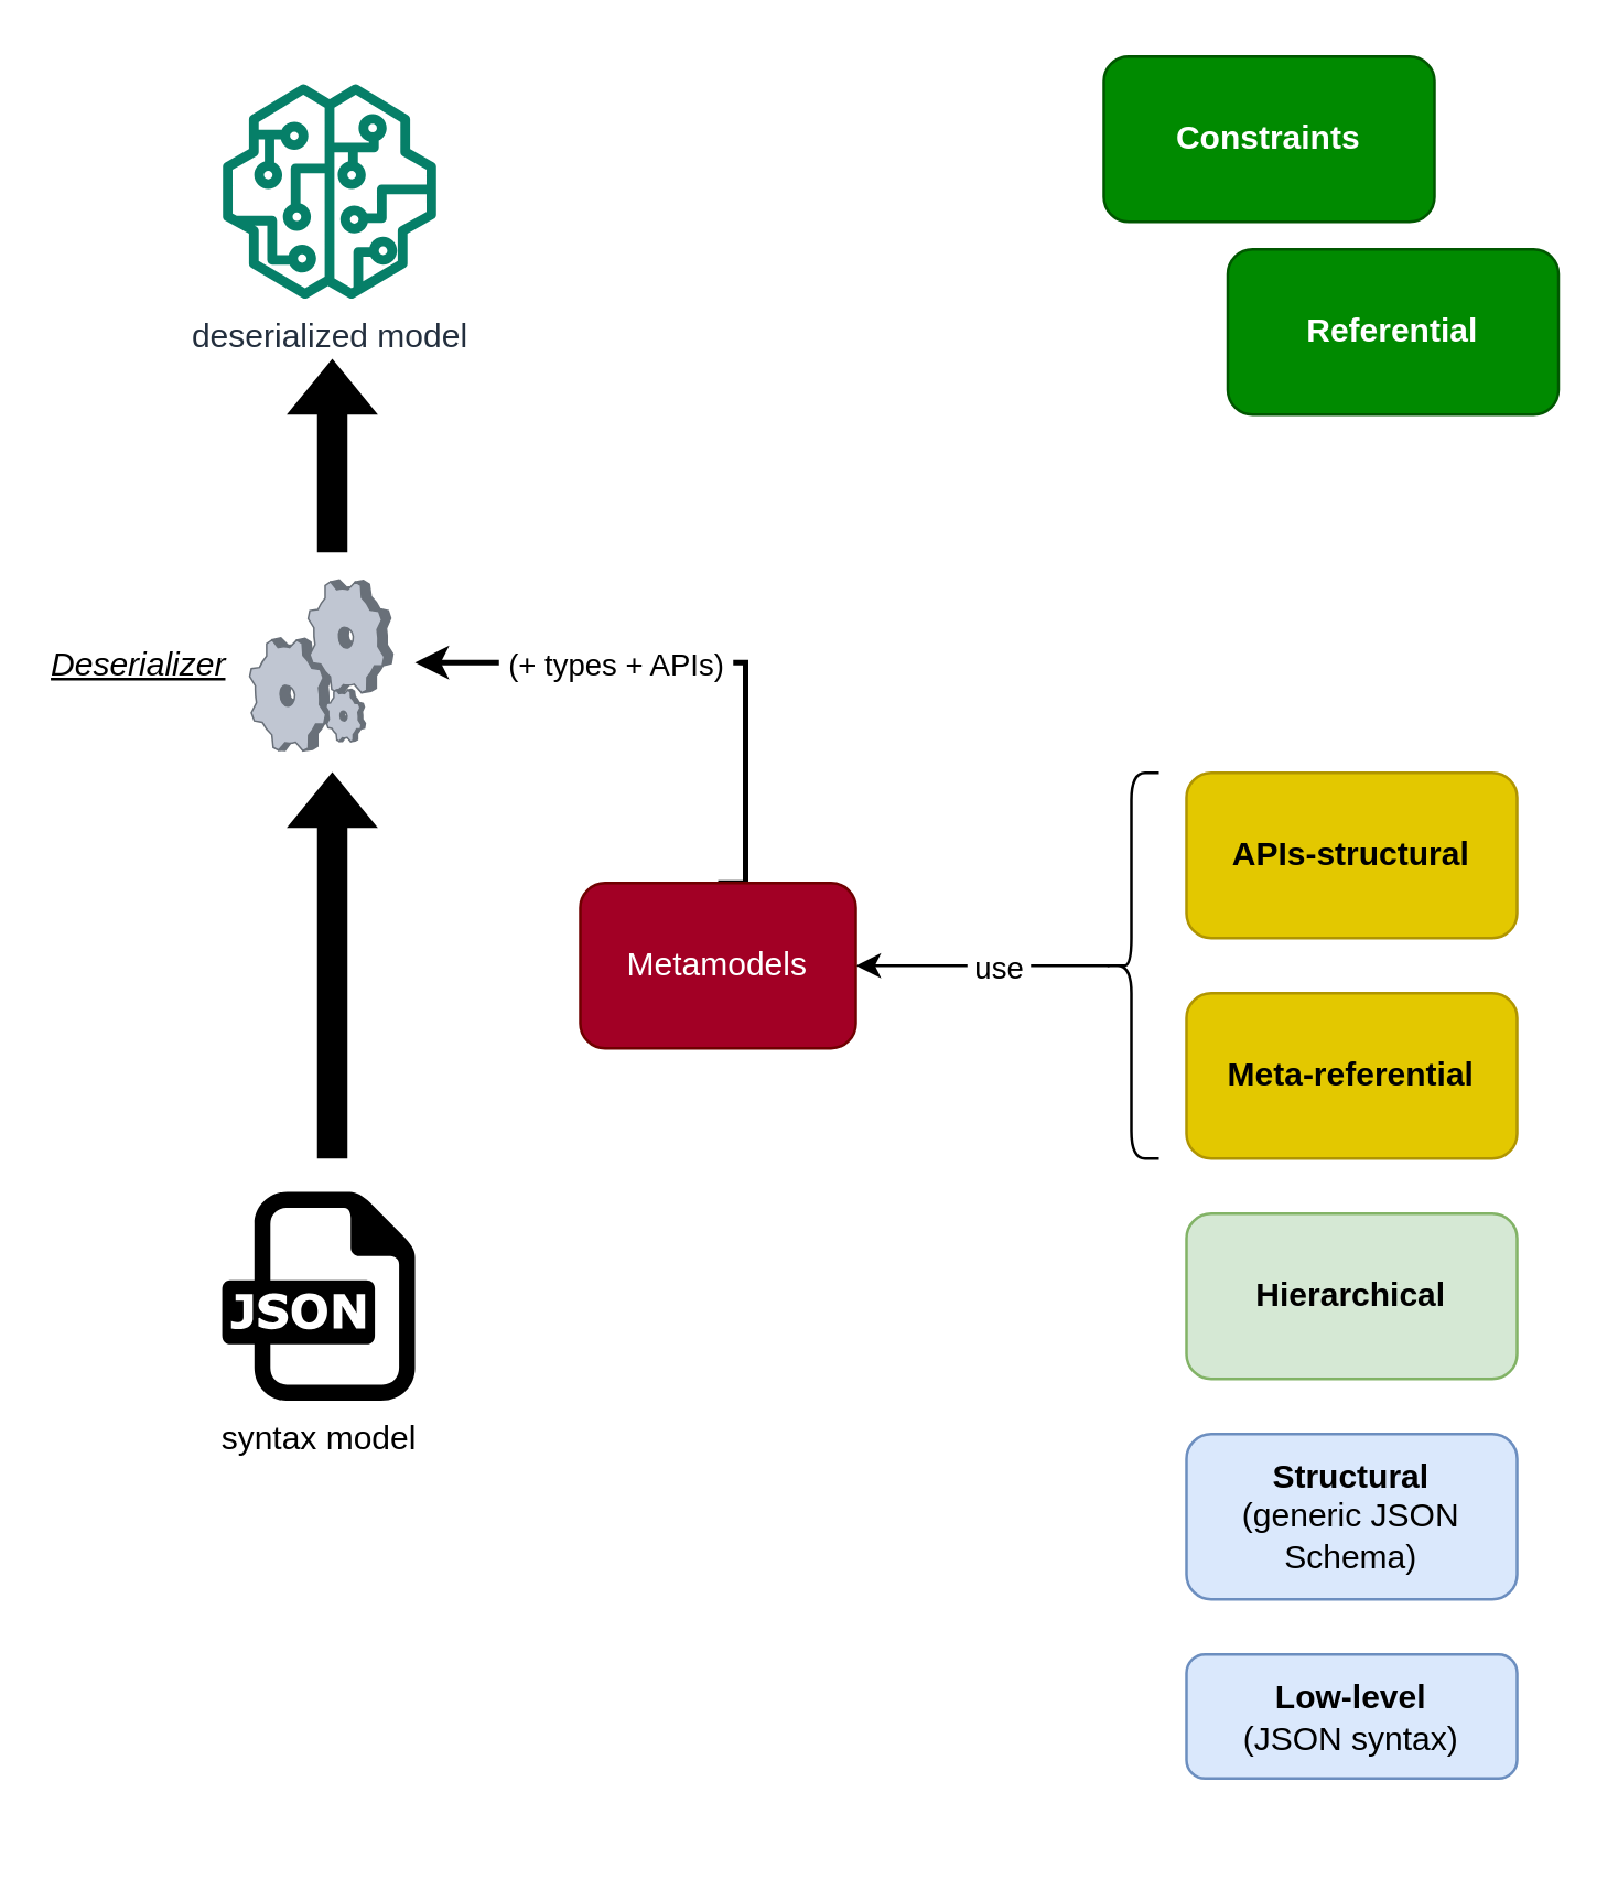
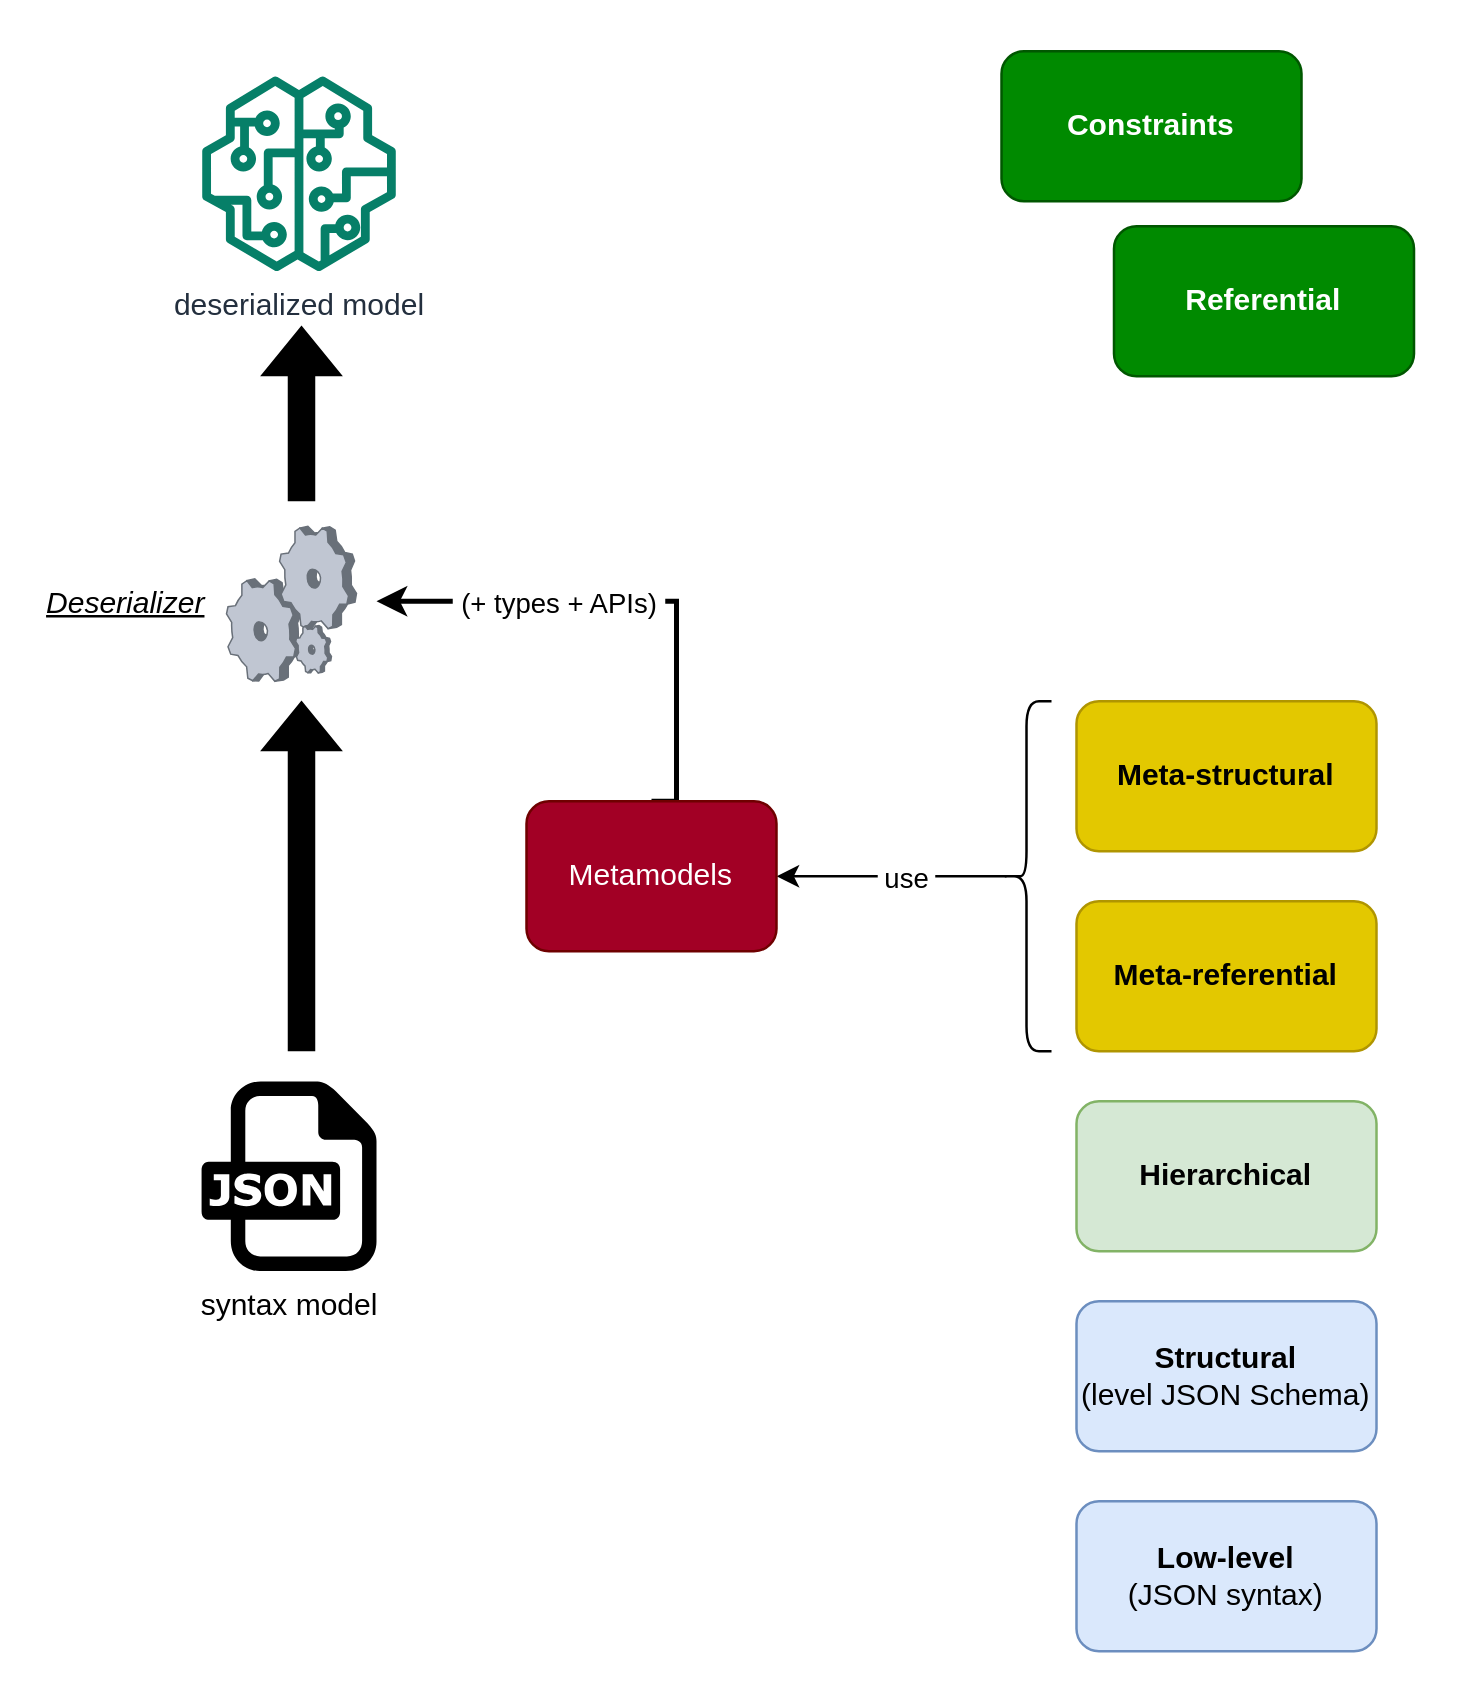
  <mxCell id="0" />
  <mxCell id="1" parent="0" />
- <mxCell id="2" value="&lt;b&gt;Low-level&lt;/b&gt;&lt;br&gt;(JSON syntax)" style="rounded=1;whiteSpace=wrap;html=1;fillColor=#dae8fc;strokeColor=#6c8ebf;" vertex="1" parent="1"><mxGeometry x="430" y="600" width="120" height="45" as="geometry" /></mxCell>
- <mxCell id="3" value="&lt;b&gt;Structural&lt;/b&gt;&lt;br&gt;(generic JSON Schema)" style="rounded=1;whiteSpace=wrap;html=1;fillColor=#dae8fc;strokeColor=#6c8ebf;" vertex="1" parent="1"><mxGeometry x="430" y="520" width="120" height="60" as="geometry" /></mxCell>
+ <mxCell id="2" value="&lt;b&gt;Low-level&lt;/b&gt;&lt;br&gt;(JSON syntax)" style="rounded=1;whiteSpace=wrap;html=1;fillColor=#dae8fc;strokeColor=#6c8ebf;" vertex="1" parent="1"><mxGeometry x="430" y="600" width="120" height="60" as="geometry" /></mxCell>
+ <mxCell id="3" value="&lt;b&gt;Structural&lt;/b&gt;&lt;br&gt;(level JSON Schema)" style="rounded=1;whiteSpace=wrap;html=1;fillColor=#dae8fc;strokeColor=#6c8ebf;" vertex="1" parent="1"><mxGeometry x="430" y="520" width="120" height="60" as="geometry" /></mxCell>
  <mxCell id="4" value="&lt;b&gt;Hierarchical&lt;/b&gt;" style="rounded=1;whiteSpace=wrap;html=1;fillColor=#d5e8d4;strokeColor=#82b366;" vertex="1" parent="1"><mxGeometry x="430" y="440" width="120" height="60" as="geometry" /></mxCell>
  <mxCell id="5" value="syntax model" style="dashed=0;outlineConnect=0;html=1;align=center;labelPosition=center;verticalLabelPosition=bottom;verticalAlign=top;shape=mxgraph.weblogos.json" vertex="1" parent="1"><mxGeometry y="432.1" width="70" height="75.8" as="geometry" x="80" /></mxCell>
  <mxCell id="6" value="&lt;b&gt;Meta-referential&lt;/b&gt;" style="rounded=1;whiteSpace=wrap;html=1;fillColor=#e3c800;strokeColor=#B09500;fontColor=#000000;" vertex="1" parent="1"><mxGeometry x="430" y="360" width="120" height="60" as="geometry" /></mxCell>
- <mxCell id="7" value="&lt;b&gt;APIs-structural&lt;/b&gt;" style="rounded=1;whiteSpace=wrap;html=1;fillColor=#e3c800;strokeColor=#B09500;fontColor=#000000;" vertex="1" parent="1"><mxGeometry x="430" y="280" width="120" height="60" as="geometry" /></mxCell>
+ <mxCell id="7" value="&lt;b&gt;Meta-structural&lt;/b&gt;" style="rounded=1;whiteSpace=wrap;html=1;fillColor=#e3c800;strokeColor=#B09500;fontColor=#000000;" vertex="1" parent="1"><mxGeometry x="430" y="280" width="120" height="60" as="geometry" /></mxCell>
  <mxCell id="8" value="" style="verticalLabelPosition=bottom;sketch=0;aspect=fixed;html=1;verticalAlign=top;strokeColor=none;align=center;outlineConnect=0;shape=mxgraph.citrix.process;" vertex="1" parent="1"><mxGeometry x="90" width="52" height="62" as="geometry" y="210" /></mxCell>
  <mxCell id="9" value="" style="shape=flexArrow;endArrow=classic;html=1;rounded=0;fillColor=#000000;" edge="1" parent="1"><mxGeometry width="50" height="50" relative="1" as="geometry"><mxPoint x="120" y="420" as="sourcePoint" /><mxPoint x="120" y="280" as="targetPoint" /></mxGeometry></mxCell>
  <mxCell id="10" style="edgeStyle=orthogonalEdgeStyle;rounded=0;orthogonalLoop=1;jettySize=auto;html=1;exitX=0.1;exitY=0.5;exitDx=0;exitDy=0;exitPerimeter=0;entryX=1;entryY=0.5;entryDx=0;entryDy=0;fillColor=#000000;" edge="1" parent="1" source="12" target="15"><mxGeometry relative="1" as="geometry" /></mxCell>
  <mxCell id="11" value="&amp;nbsp;use&amp;nbsp;" style="edgeLabel;html=1;align=center;verticalAlign=middle;resizable=0;points=[];" vertex="1" connectable="0" parent="10"><mxGeometry x="-0.111" y="1" relative="1" as="geometry"><mxPoint y="-1" as="offset" /></mxGeometry></mxCell>
  <mxCell id="12" value="" style="shape=curlyBracket;whiteSpace=wrap;html=1;rounded=1;flipH=1;labelPosition=right;verticalLabelPosition=middle;align=left;verticalAlign=middle;rotation=-180;" vertex="1" parent="1"><mxGeometry x="400" y="280" width="20" height="140" as="geometry" /></mxCell>
  <mxCell id="13" style="edgeStyle=orthogonalEdgeStyle;rounded=0;orthogonalLoop=1;jettySize=auto;html=1;exitX=0.5;exitY=0;exitDx=0;exitDy=0;fillColor=#000000;strokeWidth=2;" edge="1" parent="1" source="15"><mxGeometry relative="1" as="geometry"><mxPoint x="150" y="240" as="targetPoint" /><Array as="points"><mxPoint x="270" y="240" /></Array></mxGeometry></mxCell>
  <mxCell id="14" value="&amp;nbsp;(+ types + APIs)&amp;nbsp;" style="edgeLabel;html=1;align=center;verticalAlign=middle;resizable=0;points=[];" vertex="1" connectable="0" parent="13"><mxGeometry x="0.53" relative="1" as="geometry"><mxPoint x="23" as="offset" /></mxGeometry></mxCell>
  <mxCell id="15" value="Metamodels&lt;br&gt;" style="rounded=1;whiteSpace=wrap;html=1;fillColor=#a20025;fontColor=#ffffff;strokeColor=#6F0000;fillStyle=auto;gradientColor=none;" vertex="1" parent="1"><mxGeometry x="210" y="320" width="100" height="60" as="geometry" /></mxCell>
  <mxCell id="16" value="&lt;i&gt;&lt;u&gt;Deserializer&lt;/u&gt;&lt;/i&gt;" style="text;html=1;strokeColor=none;fillColor=none;align=center;verticalAlign=middle;whiteSpace=wrap;rounded=0;" vertex="1" parent="1"><mxGeometry x="20" y="226" width="60" height="30" as="geometry" /></mxCell>
  <mxCell id="17" value="" style="shape=flexArrow;endArrow=classic;html=1;rounded=0;fillColor=#000000;" edge="1" parent="1"><mxGeometry width="50" height="50" relative="1" as="geometry"><mxPoint x="120" y="200" as="sourcePoint" /><mxPoint x="120" y="130" as="targetPoint" /></mxGeometry></mxCell>
  <mxCell id="18" value="deserialized model" style="sketch=0;outlineConnect=0;fontColor=#232F3E;gradientColor=none;fillColor=#067F68;strokeColor=none;dashed=0;verticalLabelPosition=bottom;verticalAlign=top;align=center;html=1;fontSize=12;fontStyle=0;aspect=fixed;pointerEvents=1;shape=mxgraph.aws4.sagemaker_model;fillStyle=auto;" vertex="1" parent="1"><mxGeometry y="30" width="78" height="78" as="geometry" x="80" /></mxCell>
  <mxCell id="19" value="&lt;b&gt;Referential&lt;/b&gt;" style="rounded=1;whiteSpace=wrap;html=1;fillColor=#008a00;strokeColor=#005700;fontColor=#ffffff;" vertex="1" parent="1"><mxGeometry x="445" y="90" width="120" height="60" as="geometry" /></mxCell>
  <mxCell id="20" value="&lt;b&gt;Constraints&lt;/b&gt;" style="rounded=1;whiteSpace=wrap;html=1;fillColor=#008a00;strokeColor=#005700;fontColor=#ffffff;" vertex="1" parent="1"><mxGeometry x="400" y="20" width="120" height="60" as="geometry" /></mxCell>
